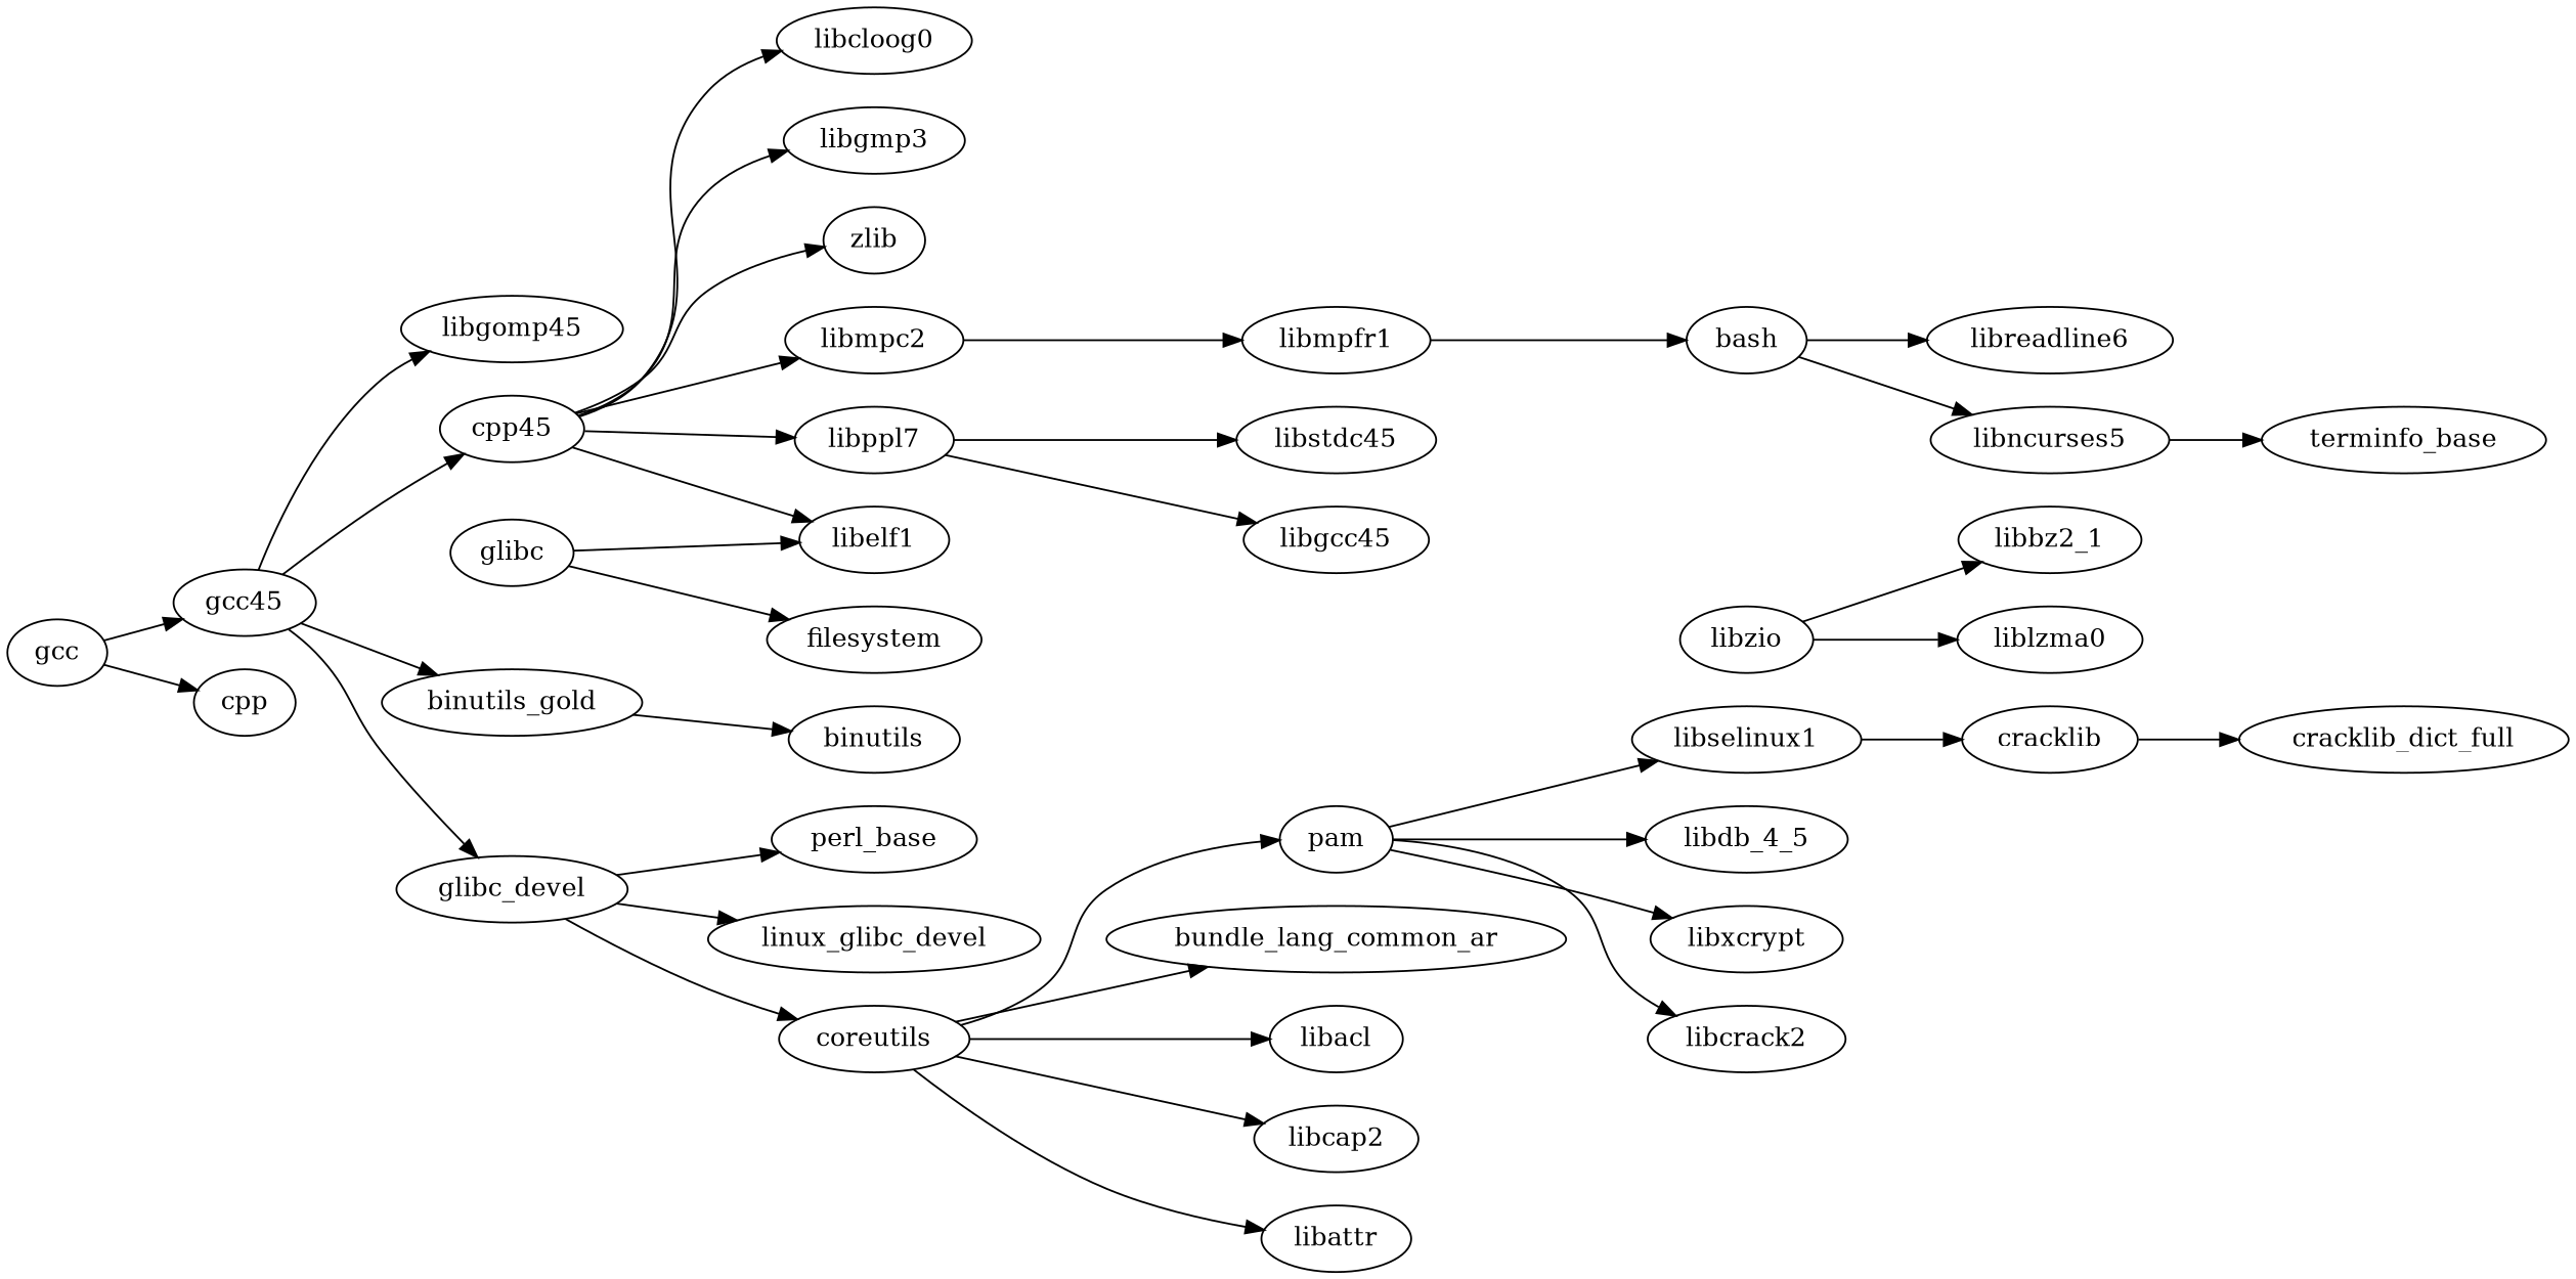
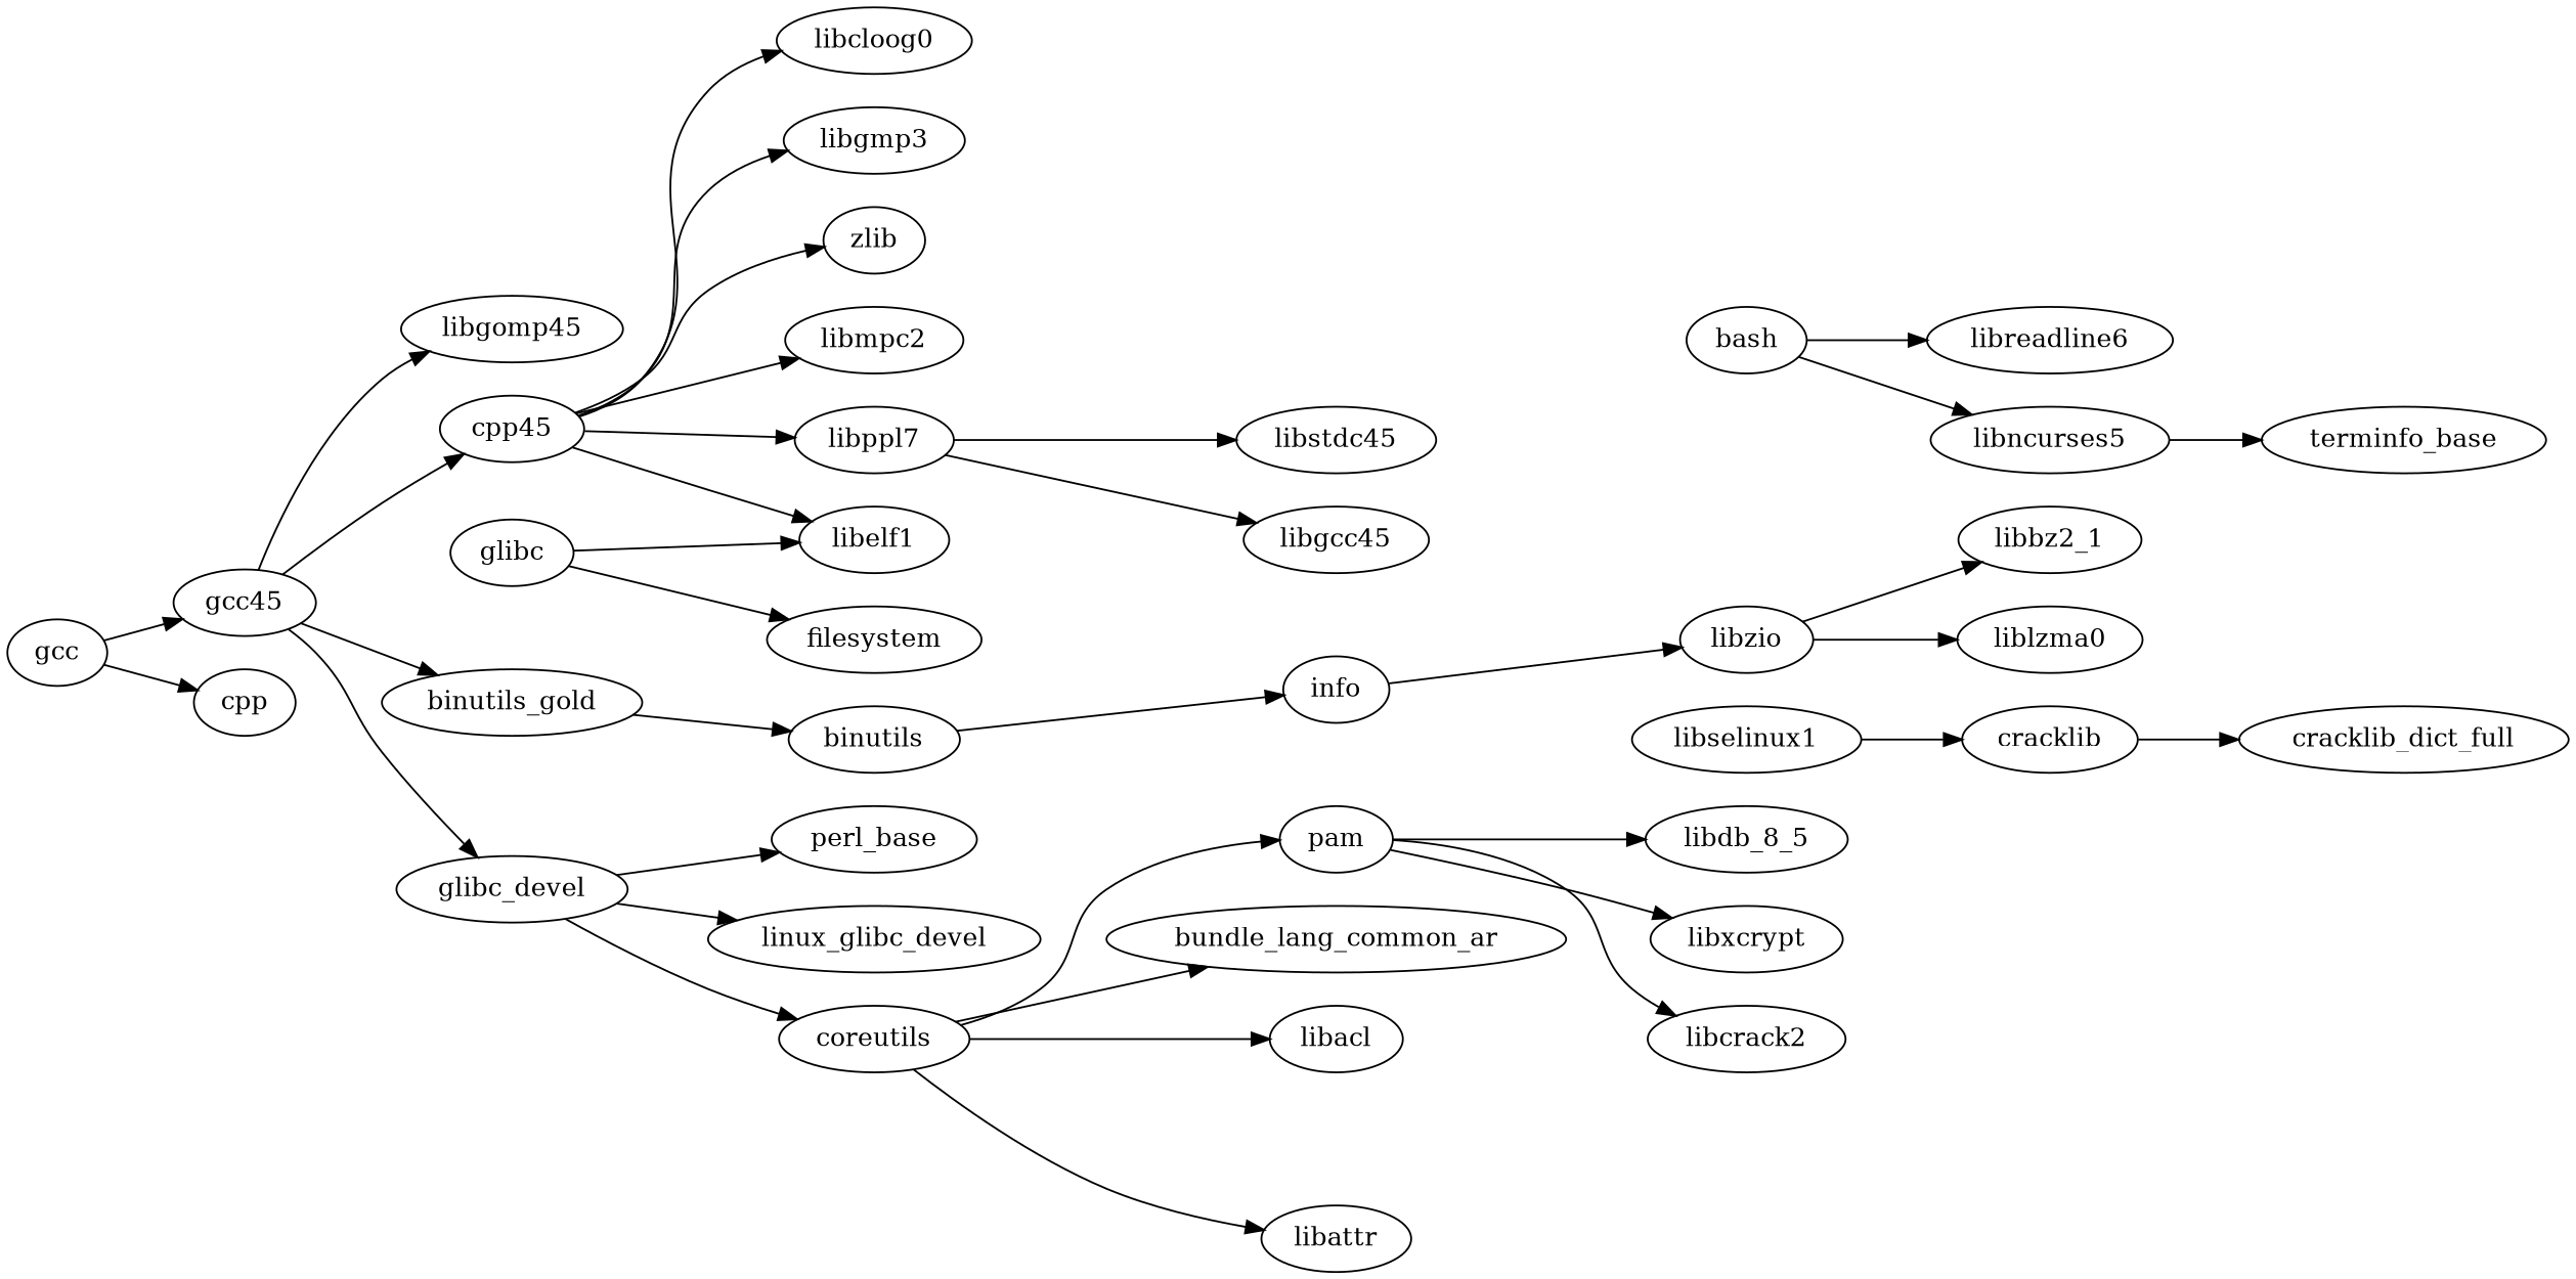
  digraph {
    rankdir=LR
    gcc
    gcc45
    cpp
    cpp45
    binutils_gold
    glibc_devel
    libgomp45
    libelf1
    libgmp3
    zlib
    libmpc2
    libppl7
    libcloog0
    binutils
    coreutils
    perl_base
    linux_glibc_devel
-   libmpfr1
    libgcc45
    libstdc45
    glibc
    filesystem
    bash
    libncurses5
    libreadline6
    terminfo_base
+   info
    libzio
    liblzma0
    libbz2_1
    libattr
    pam
    bundle_lang_common_ar
    libacl
-   libcap2
    libxcrypt
    libcrack2
    libselinux1
-   libdb_4_5
+   libdb_4_5 [label=libdb_8_5]
    cracklib
    cracklib_dict_full
    gcc -> gcc45
    gcc -> cpp
    gcc45 -> cpp45
    gcc45 -> binutils_gold
    gcc45 -> glibc_devel
    gcc45 -> libgomp45
    cpp45 -> libelf1
    cpp45 -> libgmp3
    cpp45 -> zlib
    cpp45 -> libmpc2
    cpp45 -> libppl7
    cpp45 -> libcloog0
    binutils_gold -> binutils
    glibc_devel -> coreutils
    glibc_devel -> perl_base
    glibc_devel -> linux_glibc_devel
-   libmpc2 -> libmpfr1
    libppl7 -> libgcc45
    libppl7 -> libstdc45
+   binutils -> info
    coreutils -> libattr
    coreutils -> pam
    coreutils -> bundle_lang_common_ar
    coreutils -> libacl
-   coreutils -> libcap2
-   libmpfr1 -> bash
    glibc -> libelf1
    glibc -> filesystem
    bash -> libncurses5
    bash -> libreadline6
    libncurses5 -> terminfo_base
+   info -> libzio
    libzio -> liblzma0
    libzio -> libbz2_1
    pam -> libxcrypt
    pam -> libcrack2
-   pam -> libselinux1
    pam -> libdb_4_5
    libselinux1 -> cracklib
    cracklib -> cracklib_dict_full
  }
